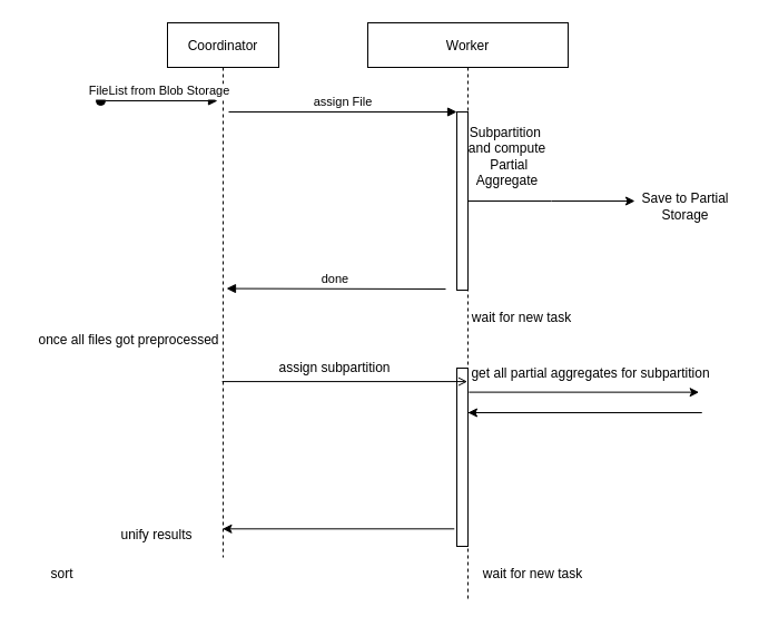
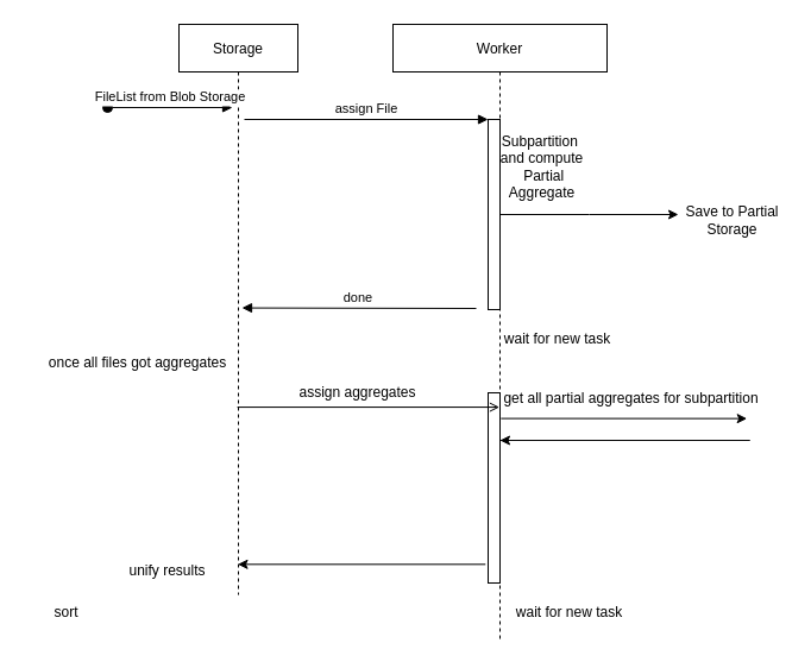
  <mxCell id="0" />
  <mxCell id="1" parent="0" />
- <mxCell id="2" value="Coordinator" style="shape=umlLifeline;perimeter=lifelinePerimeter;container=1;collapsible=0;recursiveResize=0;rounded=0;shadow=0;strokeWidth=1;" parent="1" vertex="1"><mxGeometry x="150" y="20" width="100" height="480" as="geometry" /></mxCell>
+ <mxCell id="2" value="Storage" style="shape=umlLifeline;perimeter=lifelinePerimeter;container=1;collapsible=0;recursiveResize=0;rounded=0;shadow=0;strokeWidth=1;" parent="1" vertex="1"><mxGeometry x="150" y="20" width="100" height="480" as="geometry" /></mxCell>
  <mxCell id="3" value="FileList from Blob Storage" style="verticalAlign=bottom;startArrow=oval;endArrow=block;startSize=8;shadow=0;strokeWidth=1;" parent="2" edge="1"><mxGeometry relative="1" as="geometry"><mxPoint x="-60" y="70" as="sourcePoint" /><mxPoint x="45" y="70" as="targetPoint" /></mxGeometry></mxCell>
  <mxCell id="4" value="Worker" style="shape=umlLifeline;perimeter=lifelinePerimeter;container=1;collapsible=0;recursiveResize=0;rounded=0;shadow=0;strokeWidth=1;" parent="1" vertex="1"><mxGeometry x="330" y="20" width="180" height="520" as="geometry" /></mxCell>
  <mxCell id="5" value="" style="points=[];perimeter=orthogonalPerimeter;rounded=0;shadow=0;strokeWidth=1;" parent="4" vertex="1"><mxGeometry x="80" y="80" width="10" height="160" as="geometry" /></mxCell>
  <mxCell id="6" value="wait for new task" style="text;html=1;align=center;verticalAlign=middle;resizable=0;points=[];autosize=1;strokeColor=none;fillColor=none;" vertex="1" parent="4"><mxGeometry x="82.5" y="250" width="110" height="30" as="geometry" /></mxCell>
  <mxCell id="7" value="Subpartition&amp;nbsp;&lt;br&gt;and compute&lt;br&gt;&amp;nbsp;Partial &lt;br&gt;Aggregate" style="text;html=1;align=center;verticalAlign=middle;resizable=0;points=[];autosize=1;strokeColor=none;fillColor=none;" vertex="1" parent="4"><mxGeometry x="80" y="85" width="90" height="70" as="geometry" /></mxCell>
  <mxCell id="8" value="" style="points=[];perimeter=orthogonalPerimeter;rounded=0;shadow=0;strokeWidth=1;" vertex="1" parent="4"><mxGeometry x="80" y="310" width="10" height="160" as="geometry" /></mxCell>
  <mxCell id="9" value="" style="endArrow=classic;html=1;rounded=0;exitX=1.083;exitY=0.135;exitDx=0;exitDy=0;exitPerimeter=0;" edge="1" parent="4"><mxGeometry width="50" height="50" relative="1" as="geometry"><mxPoint x="90.0" y="350.0" as="sourcePoint" /><mxPoint x="90" y="350" as="targetPoint" /><Array as="points"><mxPoint x="300" y="350" /></Array></mxGeometry></mxCell>
  <mxCell id="10" value="assign File" style="verticalAlign=bottom;endArrow=block;entryX=0;entryY=0;shadow=0;strokeWidth=1;" parent="1" target="5" edge="1"><mxGeometry relative="1" as="geometry"><mxPoint x="205" y="100" as="sourcePoint" /></mxGeometry></mxCell>
  <mxCell id="11" value="done" style="verticalAlign=bottom;endArrow=block;entryX=0.53;entryY=0.497;shadow=0;strokeWidth=1;entryDx=0;entryDy=0;entryPerimeter=0;" parent="1" target="2" edge="1"><mxGeometry relative="1" as="geometry"><mxPoint x="400" y="259" as="sourcePoint" /><mxPoint x="205" y="140" as="targetPoint" /><Array as="points" /></mxGeometry></mxCell>
  <mxCell id="12" style="edgeStyle=orthogonalEdgeStyle;rounded=0;orthogonalLoop=1;jettySize=auto;html=1;" edge="1" parent="1" source="5"><mxGeometry relative="1" as="geometry"><mxPoint x="570" y="180" as="targetPoint" /></mxGeometry></mxCell>
  <mxCell id="13" value="Save to Partial&lt;br&gt;Storage" style="text;html=1;align=center;verticalAlign=middle;resizable=0;points=[];autosize=1;strokeColor=none;fillColor=none;" vertex="1" parent="1"><mxGeometry x="570" y="165" width="90" height="40" as="geometry" /></mxCell>
- <mxCell id="14" value="once all files got preprocessed" style="text;html=1;align=center;verticalAlign=middle;resizable=0;points=[];autosize=1;strokeColor=none;fillColor=none;" vertex="1" parent="1"><mxGeometry x="20" y="290" width="190" height="30" as="geometry" /></mxCell>
+ <mxCell id="14" value="once all files got aggregates" style="text;html=1;align=center;verticalAlign=middle;resizable=0;points=[];autosize=1;strokeColor=none;fillColor=none;" vertex="1" parent="1"><mxGeometry x="20" y="290" width="190" height="30" as="geometry" /></mxCell>
  <mxCell id="15" value="" style="endArrow=open;html=1;rounded=0;exitX=0.491;exitY=0.671;exitDx=0;exitDy=0;exitPerimeter=0;" edge="1" parent="1" source="2" target="4"><mxGeometry width="50" height="50" relative="1" as="geometry"><mxPoint x="410" y="320" as="sourcePoint" /><mxPoint x="460" y="270" as="targetPoint" /></mxGeometry></mxCell>
- <mxCell id="16" value="assign subpartition" style="text;html=1;align=center;verticalAlign=middle;resizable=0;points=[];autosize=1;strokeColor=none;fillColor=none;" vertex="1" parent="1"><mxGeometry x="240" y="315" width="120" height="30" as="geometry" /></mxCell>
+ <mxCell id="16" value="assign aggregates" style="text;html=1;align=center;verticalAlign=middle;resizable=0;points=[];autosize=1;strokeColor=none;fillColor=none;" vertex="1" parent="1"><mxGeometry x="240" y="315" width="120" height="30" as="geometry" /></mxCell>
  <mxCell id="17" value="" style="endArrow=classic;html=1;rounded=0;exitX=1.083;exitY=0.135;exitDx=0;exitDy=0;exitPerimeter=0;entryX=0.907;entryY=1.055;entryDx=0;entryDy=0;entryPerimeter=0;" edge="1" parent="1" source="8" target="18"><mxGeometry width="50" height="50" relative="1" as="geometry"><mxPoint x="410" y="320" as="sourcePoint" /><mxPoint x="660" y="350" as="targetPoint" /></mxGeometry></mxCell>
  <mxCell id="18" value="get all partial aggregates for subpartition" style="text;html=1;align=center;verticalAlign=middle;resizable=0;points=[];autosize=1;strokeColor=none;fillColor=none;" vertex="1" parent="1"><mxGeometry x="410" y="320" width="240" height="30" as="geometry" /></mxCell>
  <mxCell id="19" value="" style="endArrow=classic;html=1;rounded=0;exitX=-0.222;exitY=0.902;exitDx=0;exitDy=0;exitPerimeter=0;" edge="1" parent="1" source="8" target="2"><mxGeometry width="50" height="50" relative="1" as="geometry"><mxPoint x="410" y="370" as="sourcePoint" /><mxPoint x="460" y="320" as="targetPoint" /></mxGeometry></mxCell>
  <mxCell id="20" value="unify results" style="text;html=1;align=center;verticalAlign=middle;resizable=0;points=[];autosize=1;strokeColor=none;fillColor=none;" vertex="1" parent="1"><mxGeometry x="95" y="465" width="90" height="30" as="geometry" /></mxCell>
  <mxCell id="21" value="sort" style="text;html=1;align=center;verticalAlign=middle;resizable=0;points=[];autosize=1;strokeColor=none;fillColor=none;" vertex="1" parent="1"><mxGeometry x="35" y="500" width="40" height="30" as="geometry" /></mxCell>
  <mxCell id="22" value="wait for new task" style="text;html=1;align=center;verticalAlign=middle;resizable=0;points=[];autosize=1;strokeColor=none;fillColor=none;" vertex="1" parent="1"><mxGeometry x="422.5" y="500" width="110" height="30" as="geometry" /></mxCell>
